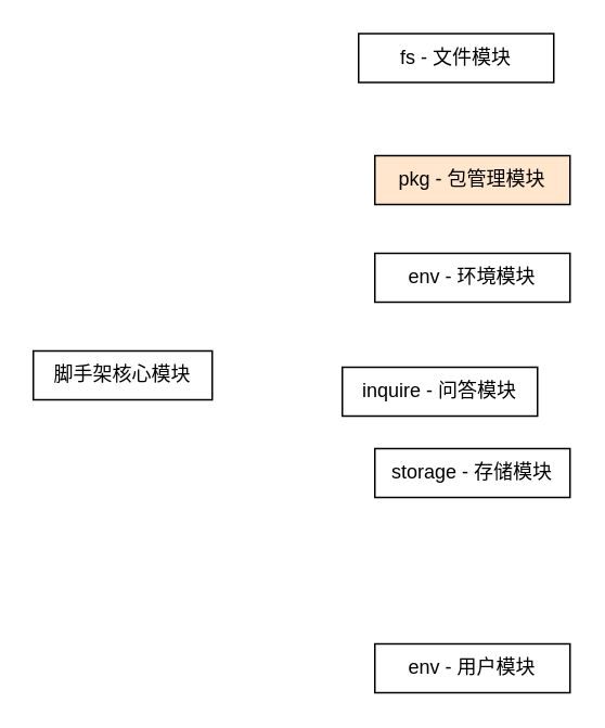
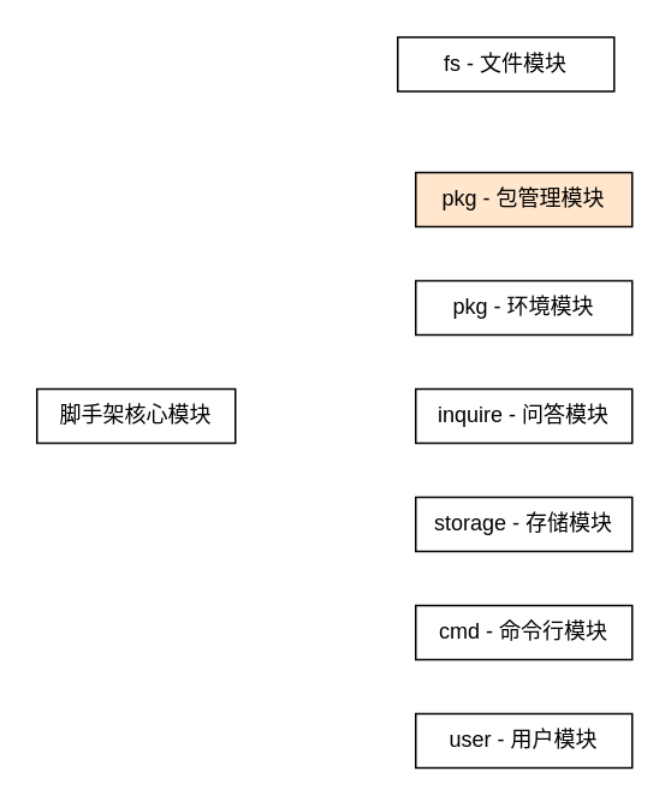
  <mxCell id="0" />
  <mxCell id="1" parent="0" />
  <mxCell id="2" value="fs - 文件模块" style="rounded=0;whiteSpace=wrap;html=1;" parent="1" vertex="1"><mxGeometry x="220" y="20" width="120" height="30" as="geometry" /></mxCell>
  <mxCell id="3" value="pkg - 包管理模块" style="rounded=0;whiteSpace=wrap;html=1;fillColor=#ffe6cc;" parent="1" vertex="1"><mxGeometry x="230" y="95" width="120" height="30" as="geometry" /></mxCell>
- <mxCell id="4" value="env - 环境模块" style="rounded=0;whiteSpace=wrap;html=1;" parent="1" vertex="1"><mxGeometry x="230" y="155" width="120" height="30" as="geometry" /></mxCell>
- <mxCell id="5" value="inquire - 问答模块" style="rounded=0;whiteSpace=wrap;html=1;" parent="1" vertex="1"><mxGeometry x="210" y="225" width="120" height="30" as="geometry" /></mxCell>
+ <mxCell id="4" value="pkg - 环境模块" style="rounded=0;whiteSpace=wrap;html=1;" parent="1" vertex="1"><mxGeometry x="230" y="155" width="120" height="30" as="geometry" /></mxCell>
+ <mxCell id="5" value="inquire - 问答模块" style="rounded=0;whiteSpace=wrap;html=1;" parent="1" vertex="1"><mxGeometry x="230" y="215" width="120" height="30" as="geometry" /></mxCell>
  <mxCell id="6" value="脚手架核心模块" style="rounded=0;whiteSpace=wrap;html=1;" parent="1" vertex="1"><mxGeometry x="20" y="215" width="110" height="30" as="geometry" /></mxCell>
  <mxCell id="7" value="storage - 存储模块" style="rounded=0;whiteSpace=wrap;html=1;" vertex="1" parent="1"><mxGeometry x="230" y="275" width="120" height="30" as="geometry" /></mxCell>
- <mxCell id="9" value="env - 用户模块" style="rounded=0;whiteSpace=wrap;html=1;" vertex="1" parent="1"><mxGeometry x="230" y="395" width="120" height="30" as="geometry" /></mxCell>
+ <mxCell id="8" value="cmd - 命令行模块" style="rounded=0;whiteSpace=wrap;html=1;" vertex="1" parent="1"><mxGeometry x="230" y="335" width="120" height="30" as="geometry" /></mxCell>
+ <mxCell id="9" value="user - 用户模块" style="rounded=0;whiteSpace=wrap;html=1;" vertex="1" parent="1"><mxGeometry x="230" y="395" width="120" height="30" as="geometry" /></mxCell>
